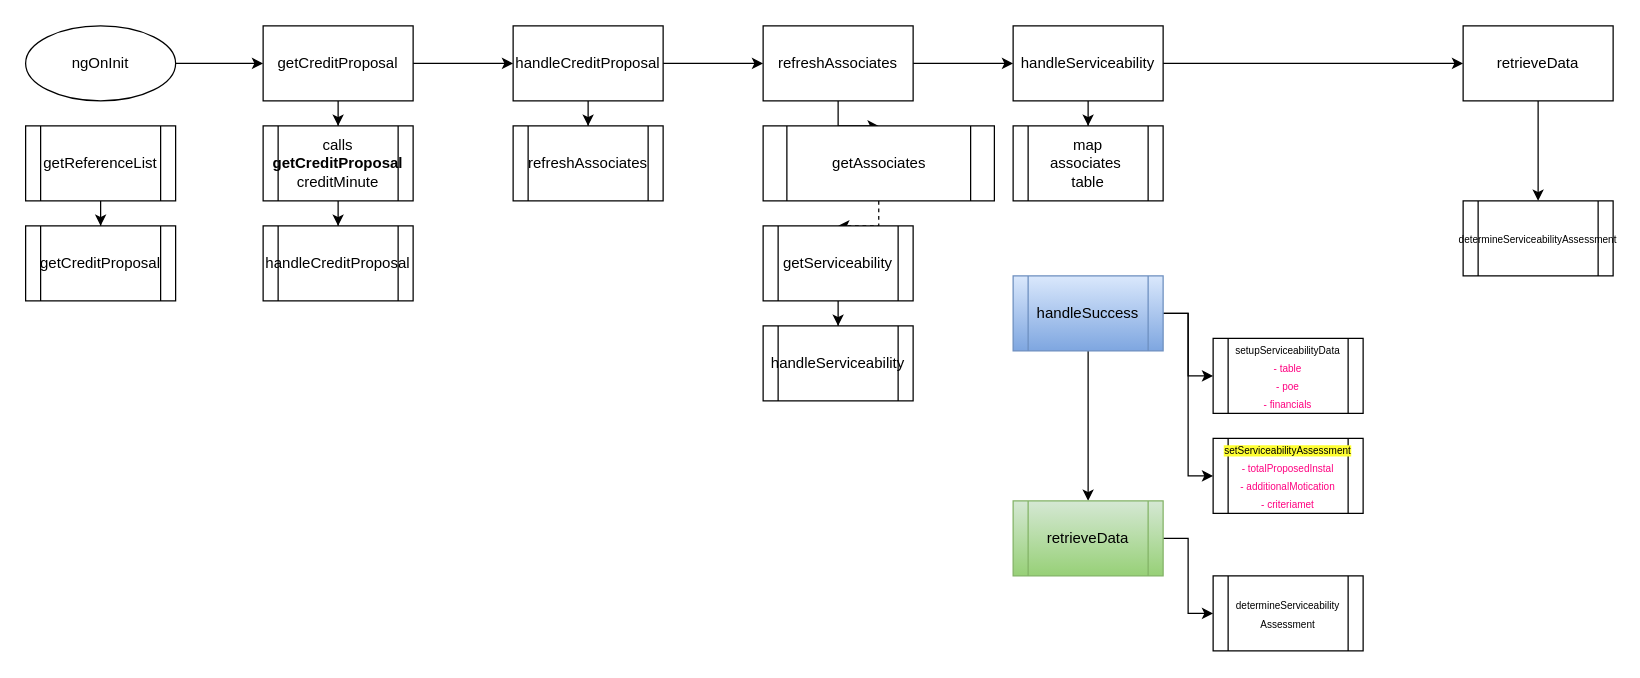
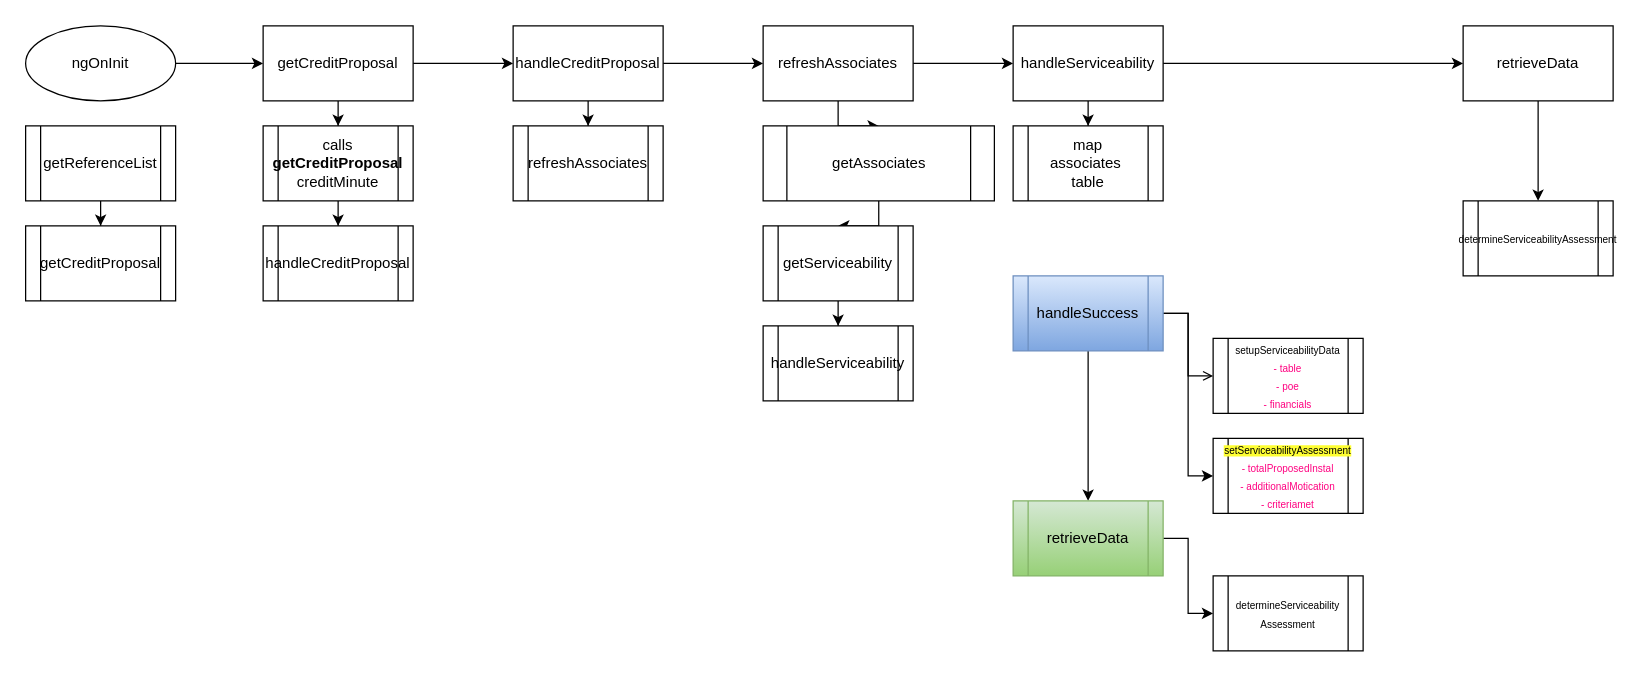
  <mxCell id="0" />
  <mxCell id="1" parent="0" />
  <mxCell id="2" value="" style="edgeStyle=orthogonalEdgeStyle;rounded=0;orthogonalLoop=1;jettySize=auto;html=1;" edge="1" parent="1" source="3" target="9"><mxGeometry relative="1" as="geometry" /></mxCell>
  <mxCell id="3" value="ngOnInit" style="ellipse;whiteSpace=wrap;html=1;" vertex="1" parent="1"><mxGeometry x="20" y="20" width="120" height="60" as="geometry" /></mxCell>
  <mxCell id="4" value="" style="edgeStyle=orthogonalEdgeStyle;rounded=0;orthogonalLoop=1;jettySize=auto;html=1;" edge="1" parent="1" source="5" target="6"><mxGeometry relative="1" as="geometry" /></mxCell>
  <mxCell id="5" value="getReferenceList" style="shape=process;whiteSpace=wrap;html=1;backgroundOutline=1;" vertex="1" parent="1"><mxGeometry x="20" y="100" width="120" height="60" as="geometry" /></mxCell>
  <mxCell id="6" value="getCreditProposal" style="shape=process;whiteSpace=wrap;html=1;backgroundOutline=1;" vertex="1" parent="1"><mxGeometry x="20" y="180" width="120" height="60" as="geometry" /></mxCell>
  <mxCell id="7" value="" style="edgeStyle=orthogonalEdgeStyle;rounded=0;orthogonalLoop=1;jettySize=auto;html=1;" edge="1" parent="1" source="9" target="11"><mxGeometry relative="1" as="geometry" /></mxCell>
  <mxCell id="8" value="" style="edgeStyle=orthogonalEdgeStyle;rounded=0;orthogonalLoop=1;jettySize=auto;html=1;" edge="1" parent="1" source="9" target="15"><mxGeometry relative="1" as="geometry" /></mxCell>
  <mxCell id="9" value="getCreditProposal" style="rounded=0;whiteSpace=wrap;html=1;" vertex="1" parent="1"><mxGeometry x="210" y="20" width="120" height="60" as="geometry" /></mxCell>
  <mxCell id="10" value="" style="edgeStyle=orthogonalEdgeStyle;rounded=0;orthogonalLoop=1;jettySize=auto;html=1;" edge="1" parent="1" source="11" target="12"><mxGeometry relative="1" as="geometry" /></mxCell>
  <mxCell id="11" value="calls&lt;br&gt;&lt;b&gt;getCreditProposal&lt;/b&gt;&lt;br&gt;creditMinute" style="shape=process;whiteSpace=wrap;html=1;backgroundOutline=1;rounded=0;" vertex="1" parent="1"><mxGeometry x="210" y="100" width="120" height="60" as="geometry" /></mxCell>
  <mxCell id="12" value="handleCreditProposal" style="shape=process;whiteSpace=wrap;html=1;backgroundOutline=1;rounded=0;" vertex="1" parent="1"><mxGeometry x="210" y="180" width="120" height="60" as="geometry" /></mxCell>
  <mxCell id="13" value="" style="edgeStyle=orthogonalEdgeStyle;rounded=0;orthogonalLoop=1;jettySize=auto;html=1;" edge="1" parent="1" source="15" target="16"><mxGeometry relative="1" as="geometry" /></mxCell>
  <mxCell id="14" value="" style="edgeStyle=orthogonalEdgeStyle;rounded=0;orthogonalLoop=1;jettySize=auto;html=1;" edge="1" parent="1" source="15" target="19"><mxGeometry relative="1" as="geometry" /></mxCell>
  <mxCell id="15" value="handleCreditProposal" style="whiteSpace=wrap;html=1;rounded=0;" vertex="1" parent="1"><mxGeometry x="410" y="20" width="120" height="60" as="geometry" /></mxCell>
  <mxCell id="16" value="refreshAssociates" style="shape=process;whiteSpace=wrap;html=1;backgroundOutline=1;rounded=0;" vertex="1" parent="1"><mxGeometry x="410" y="100" width="120" height="60" as="geometry" /></mxCell>
  <mxCell id="17" value="" style="edgeStyle=orthogonalEdgeStyle;rounded=0;orthogonalLoop=1;jettySize=auto;html=1;" edge="1" parent="1" source="19" target="21"><mxGeometry relative="1" as="geometry" /></mxCell>
  <mxCell id="18" value="" style="edgeStyle=orthogonalEdgeStyle;rounded=0;orthogonalLoop=1;jettySize=auto;html=1;" edge="1" parent="1" source="19" target="26"><mxGeometry relative="1" as="geometry" /></mxCell>
  <mxCell id="19" value="refreshAssociates" style="whiteSpace=wrap;html=1;rounded=0;" vertex="1" parent="1"><mxGeometry x="610" y="20" width="120" height="60" as="geometry" /></mxCell>
- <mxCell id="20" value="" style="edgeStyle=orthogonalEdgeStyle;rounded=0;orthogonalLoop=1;jettySize=auto;html=1;dashed=1;" edge="1" parent="1" source="21" target="23"><mxGeometry relative="1" as="geometry" /></mxCell>
+ <mxCell id="20" value="" style="edgeStyle=orthogonalEdgeStyle;rounded=0;orthogonalLoop=1;jettySize=auto;html=1;" edge="1" parent="1" source="21" target="23"><mxGeometry relative="1" as="geometry" /></mxCell>
  <mxCell id="21" value="getAssociates" style="shape=process;whiteSpace=wrap;html=1;backgroundOutline=1;rounded=0;" vertex="1" parent="1"><mxGeometry x="610" y="100" width="185" height="60" as="geometry" /></mxCell>
  <mxCell id="22" value="" style="edgeStyle=orthogonalEdgeStyle;rounded=0;orthogonalLoop=1;jettySize=auto;html=1;" edge="1" parent="1" source="23" target="27"><mxGeometry relative="1" as="geometry" /></mxCell>
  <mxCell id="23" value="getServiceability" style="shape=process;whiteSpace=wrap;html=1;backgroundOutline=1;rounded=0;" vertex="1" parent="1"><mxGeometry x="610" y="180" width="120" height="60" as="geometry" /></mxCell>
  <mxCell id="24" value="" style="edgeStyle=orthogonalEdgeStyle;rounded=0;orthogonalLoop=1;jettySize=auto;html=1;" edge="1" parent="1" source="26" target="28"><mxGeometry relative="1" as="geometry" /></mxCell>
  <mxCell id="25" value="" style="edgeStyle=orthogonalEdgeStyle;rounded=0;orthogonalLoop=1;jettySize=auto;html=1;" edge="1" parent="1" source="26" target="39"><mxGeometry relative="1" as="geometry" /></mxCell>
  <mxCell id="26" value="handleServiceability" style="whiteSpace=wrap;html=1;rounded=0;" vertex="1" parent="1"><mxGeometry x="810" y="20" width="120" height="60" as="geometry" /></mxCell>
  <mxCell id="27" value="handleServiceability" style="shape=process;whiteSpace=wrap;html=1;backgroundOutline=1;rounded=0;" vertex="1" parent="1"><mxGeometry x="610" y="260" width="120" height="60" as="geometry" /></mxCell>
  <mxCell id="28" value="map&lt;br&gt;associates&amp;nbsp;&lt;br&gt;table" style="shape=process;whiteSpace=wrap;html=1;backgroundOutline=1;rounded=0;" vertex="1" parent="1"><mxGeometry x="810" y="100" width="120" height="60" as="geometry" /></mxCell>
  <mxCell id="29" value="" style="edgeStyle=orthogonalEdgeStyle;rounded=0;orthogonalLoop=1;jettySize=auto;html=1;" edge="1" parent="1" source="32" target="34"><mxGeometry relative="1" as="geometry" /></mxCell>
- <mxCell id="30" value="" style="edgeStyle=orthogonalEdgeStyle;rounded=0;orthogonalLoop=1;jettySize=auto;html=1;" edge="1" parent="1" source="32" target="35"><mxGeometry relative="1" as="geometry" /></mxCell>
+ <mxCell id="30" value="" style="edgeStyle=orthogonalEdgeStyle;rounded=0;orthogonalLoop=1;jettySize=auto;html=1;endArrow=open;" edge="1" parent="1" source="32" target="35"><mxGeometry relative="1" as="geometry" /></mxCell>
  <mxCell id="31" style="edgeStyle=orthogonalEdgeStyle;rounded=0;orthogonalLoop=1;jettySize=auto;html=1;entryX=0;entryY=0.5;entryDx=0;entryDy=0;" edge="1" parent="1" source="32" target="36"><mxGeometry relative="1" as="geometry" /></mxCell>
  <mxCell id="32" value="handleSuccess" style="shape=process;whiteSpace=wrap;html=1;backgroundOutline=1;rounded=0;fillColor=#dae8fc;gradientColor=#7ea6e0;strokeColor=#6c8ebf;" vertex="1" parent="1"><mxGeometry x="810" y="220" width="120" height="60" as="geometry" /></mxCell>
  <mxCell id="33" value="" style="edgeStyle=orthogonalEdgeStyle;rounded=0;orthogonalLoop=1;jettySize=auto;html=1;" edge="1" parent="1" source="34" target="37"><mxGeometry relative="1" as="geometry" /></mxCell>
  <mxCell id="34" value="retrieveData" style="shape=process;whiteSpace=wrap;html=1;backgroundOutline=1;rounded=0;fillColor=#d5e8d4;gradientColor=#97d077;strokeColor=#82b366;" vertex="1" parent="1"><mxGeometry x="810" y="400" width="120" height="60" as="geometry" /></mxCell>
  <mxCell id="35" value="&lt;font style=&quot;font-size: 8px;&quot;&gt;setupServiceabilityData&lt;br&gt;&lt;font color=&quot;#ff0080&quot;&gt;- table&lt;br&gt;- poe&lt;br&gt;- financials&lt;/font&gt;&lt;br&gt;&lt;/font&gt;" style="shape=process;whiteSpace=wrap;html=1;backgroundOutline=1;rounded=0;" vertex="1" parent="1"><mxGeometry x="970" y="270" width="120" height="60" as="geometry" /></mxCell>
  <mxCell id="36" value="&lt;font style=&quot;font-size: 8px;&quot;&gt;&lt;span style=&quot;background-color: rgb(255, 255, 51);&quot;&gt;setServiceabilityAssessment&lt;/span&gt;&lt;br&gt;&lt;font color=&quot;#ff0080&quot;&gt;- totalProposedInstal&lt;br&gt;- additionalMotication&lt;br&gt;- criteriamet&lt;/font&gt;&lt;br&gt;&lt;/font&gt;" style="shape=process;whiteSpace=wrap;html=1;backgroundOutline=1;rounded=0;" vertex="1" parent="1"><mxGeometry x="970" y="350" width="120" height="60" as="geometry" /></mxCell>
  <mxCell id="37" value="&lt;font style=&quot;font-size: 8px;&quot;&gt;determineServiceability&lt;br&gt;Assessment&lt;/font&gt;" style="shape=process;whiteSpace=wrap;html=1;backgroundOutline=1;rounded=0;" vertex="1" parent="1"><mxGeometry x="970" y="460" width="120" height="60" as="geometry" /></mxCell>
  <mxCell id="38" value="" style="edgeStyle=orthogonalEdgeStyle;rounded=0;orthogonalLoop=1;jettySize=auto;html=1;" edge="1" parent="1" source="39" target="40"><mxGeometry relative="1" as="geometry" /></mxCell>
  <mxCell id="39" value="retrieveData" style="whiteSpace=wrap;html=1;rounded=0;" vertex="1" parent="1"><mxGeometry x="1170" y="20" width="120" height="60" as="geometry" /></mxCell>
  <mxCell id="40" value="&lt;font style=&quot;font-size: 8px;&quot;&gt;determineServiceabilityAssessment&lt;/font&gt;" style="shape=process;whiteSpace=wrap;html=1;backgroundOutline=1;rounded=0;" vertex="1" parent="1"><mxGeometry x="1170" y="160" width="120" height="60" as="geometry" /></mxCell>
